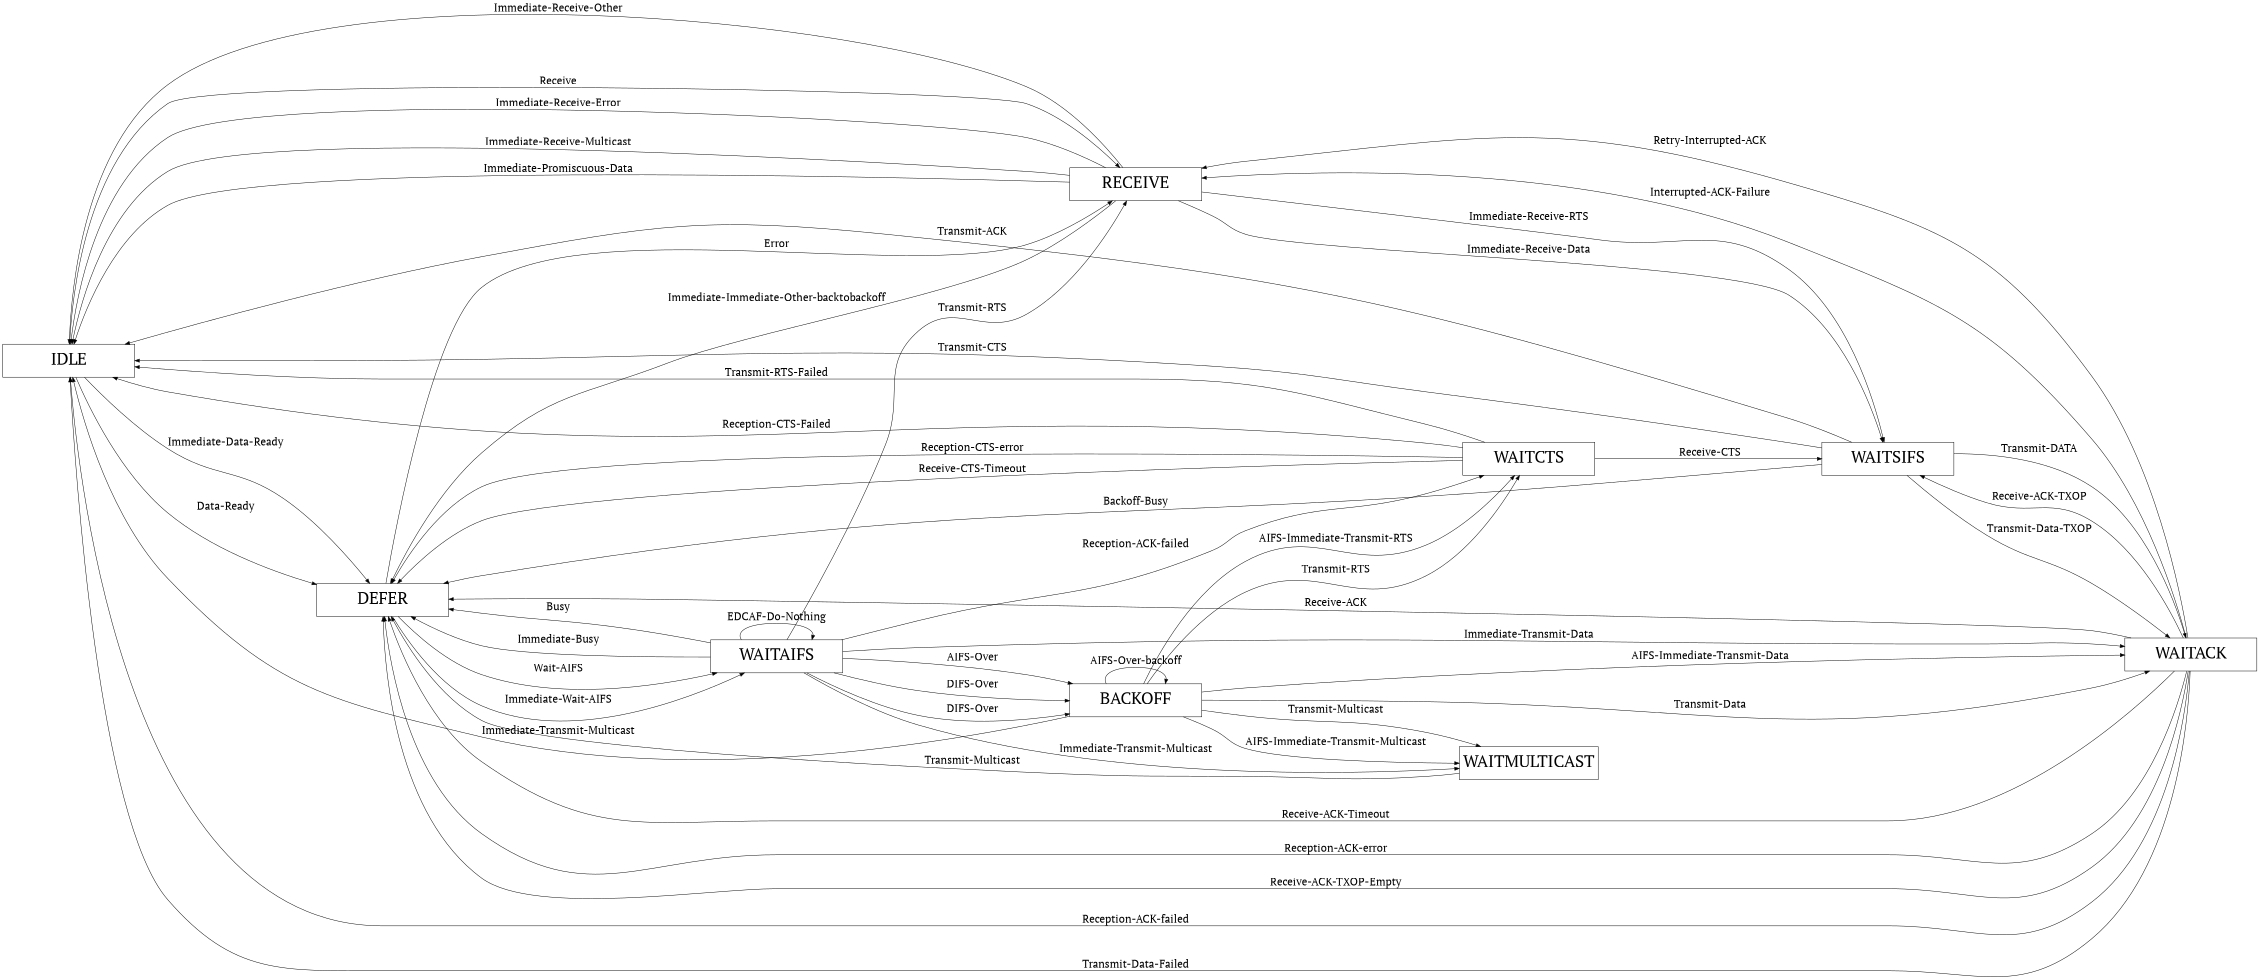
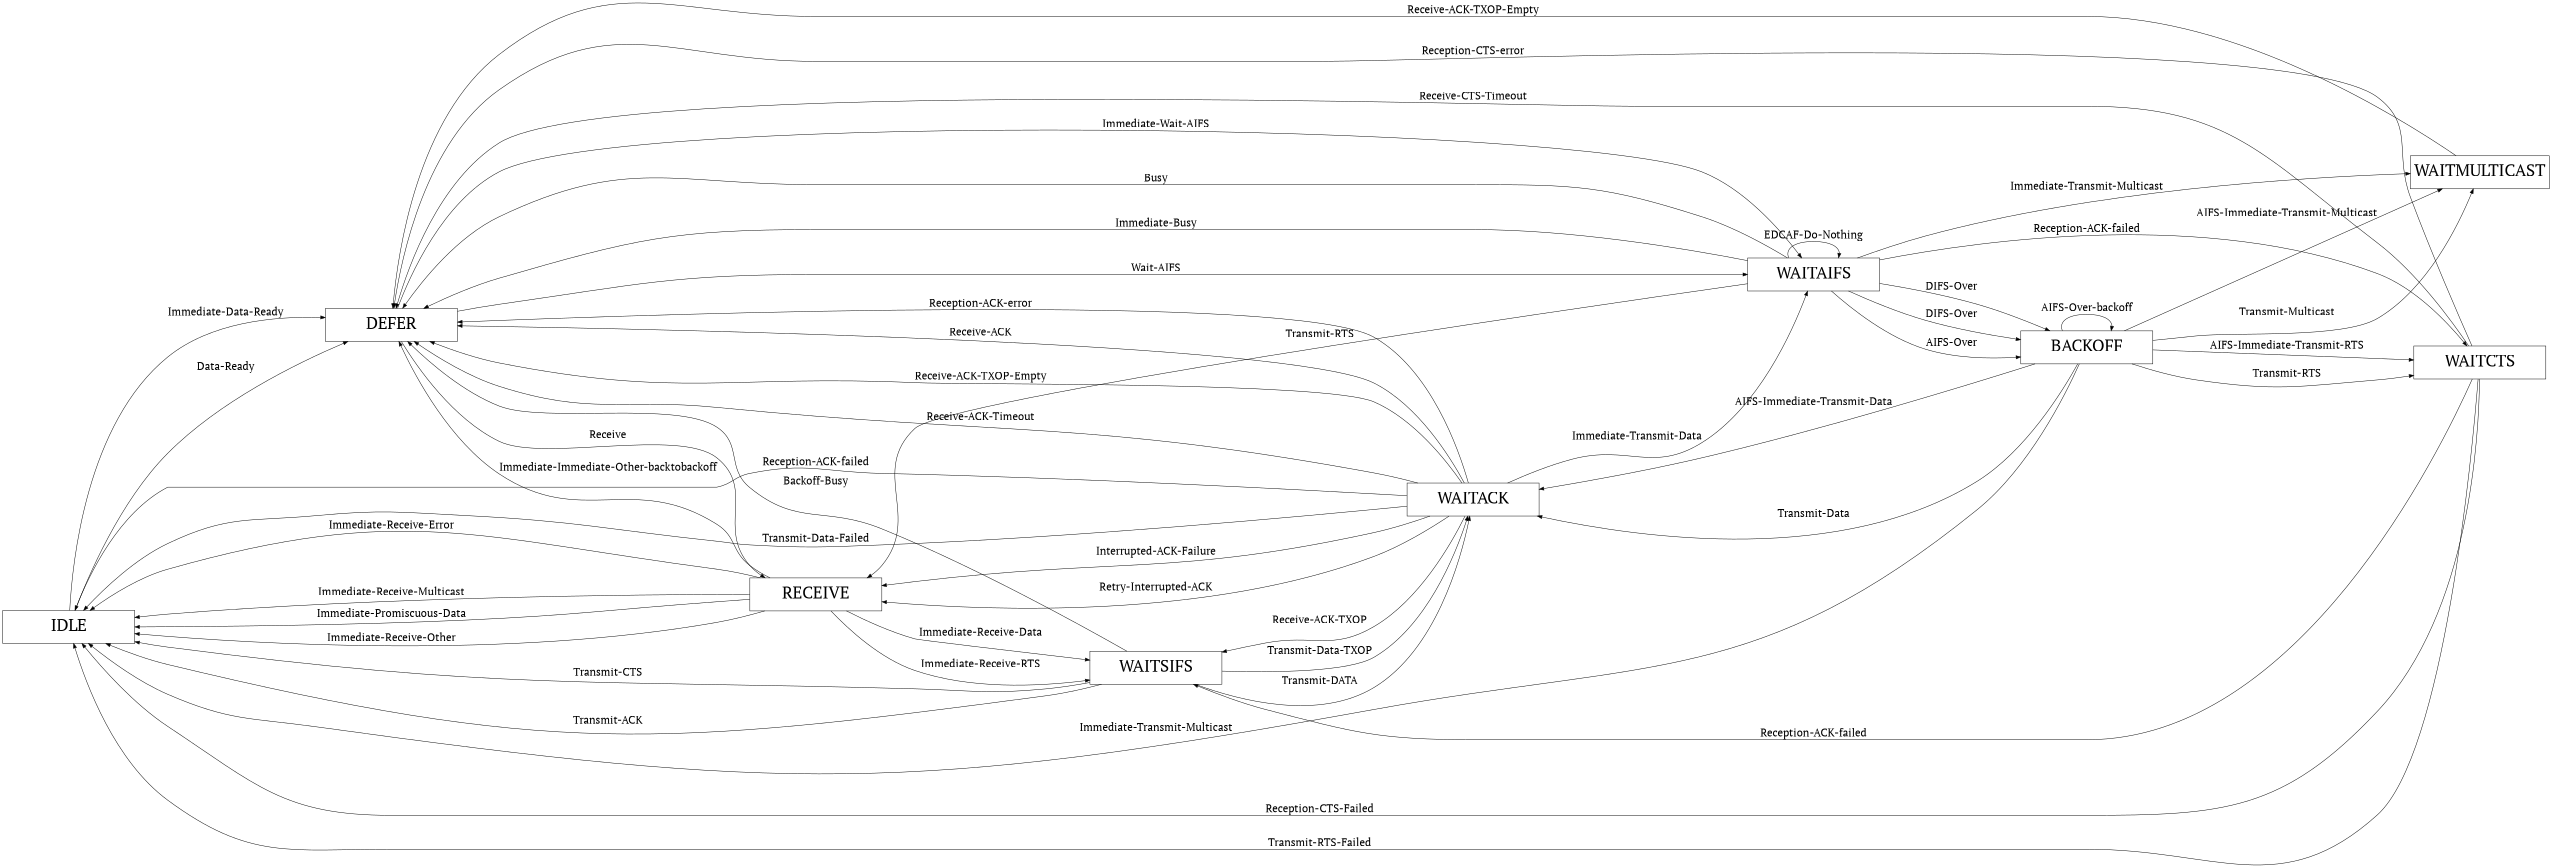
  digraph {
    fontname="PT Serif"
    nodesep=.5
    rankdir=LR
    ranksep=2
    node [fontname="PT Serif" fontsize=36 shape=box]
    edge [fontname="PT Serif" fontsize=24]
    IDLE [height=1 width=4]
    DEFER [height=1 width=4]
    RECEIVE [height=1 width=4]
    WAITAIFS [height=1 width=4]
    WAITSIFS [height=1 width=4]
    BACKOFF [height=1 width=4]
    WAITACK [height=1 width=4]
    WAITMULTICAST [height=1 width=4]
    WAITCTS [height=1 width=4]
    IDLE -> DEFER [label="Data-Ready"]
    IDLE -> DEFER [label="Immediate-Data-Ready"]
-   IDLE -> RECEIVE [label=Receive]
-   DEFER -> RECEIVE [label=Error]
+   DEFER -> RECEIVE [label=Receive]
    DEFER -> WAITAIFS [label="Wait-AIFS"]
    DEFER -> WAITAIFS [label="Immediate-Wait-AIFS"]
    RECEIVE -> IDLE [label="Immediate-Receive-Error"]
    RECEIVE -> IDLE [label="Immediate-Receive-Multicast"]
    RECEIVE -> IDLE [label="Immediate-Promiscuous-Data"]
    RECEIVE -> IDLE [label="Immediate-Receive-Other"]
    RECEIVE -> DEFER [label="Immediate-Immediate-Other-backtobackoff"]
    RECEIVE -> WAITSIFS [label="Immediate-Receive-Data"]
    RECEIVE -> WAITSIFS [label="Immediate-Receive-RTS"]
    WAITAIFS -> DEFER [label=Busy]
    WAITAIFS -> DEFER [label="Immediate-Busy"]
    WAITAIFS -> RECEIVE [label="Transmit-RTS"]
    WAITAIFS -> WAITAIFS [label="EDCAF-Do-Nothing"]
    WAITAIFS -> BACKOFF [label="AIFS-Over"]
    WAITAIFS -> BACKOFF [label="DIFS-Over"]
    WAITAIFS -> BACKOFF [label="DIFS-Over"]
-   WAITAIFS -> WAITACK [label="Immediate-Transmit-Data"]
+   WAITACK -> WAITAIFS [label="Immediate-Transmit-Data"]
    WAITAIFS -> WAITMULTICAST [label="Immediate-Transmit-Multicast"]
    WAITAIFS -> WAITCTS [label="Reception-ACK-failed"]
    WAITSIFS -> IDLE [label="Transmit-CTS"]
    WAITSIFS -> IDLE [label="Transmit-ACK"]
    WAITSIFS -> DEFER [label="Backoff-Busy"]
    WAITSIFS -> WAITACK [label="Transmit-Data-TXOP"]
    WAITSIFS -> WAITACK [label="Transmit-DATA"]
    BACKOFF -> IDLE [label="Immediate-Transmit-Multicast"]
    BACKOFF -> BACKOFF [label="AIFS-Over-backoff"]
    BACKOFF -> WAITACK [label="Transmit-Data"]
    BACKOFF -> WAITACK [label="AIFS-Immediate-Transmit-Data"]
    BACKOFF -> WAITMULTICAST [label="Transmit-Multicast"]
    BACKOFF -> WAITMULTICAST [label="AIFS-Immediate-Transmit-Multicast"]
    BACKOFF -> WAITCTS [label="Transmit-RTS"]
    BACKOFF -> WAITCTS [label="AIFS-Immediate-Transmit-RTS"]
    WAITACK -> IDLE [label="Reception-ACK-failed"]
    WAITACK -> IDLE [label="Transmit-Data-Failed"]
    WAITACK -> DEFER [label="Reception-ACK-error"]
    WAITACK -> DEFER [label="Receive-ACK-TXOP-Empty"]
    WAITACK -> DEFER [label="Receive-ACK"]
    WAITACK -> DEFER [label="Receive-ACK-Timeout"]
    WAITACK -> RECEIVE [label="Interrupted-ACK-Failure"]
    WAITACK -> RECEIVE [label="Retry-Interrupted-ACK"]
    WAITACK -> WAITSIFS [label="Receive-ACK-TXOP"]
-   WAITMULTICAST -> DEFER [label="Transmit-Multicast"]
+   WAITMULTICAST -> DEFER [label="Receive-ACK-TXOP-Empty"]
    WAITCTS -> IDLE [label="Reception-CTS-Failed"]
    WAITCTS -> IDLE [label="Transmit-RTS-Failed"]
    WAITCTS -> DEFER [label="Reception-CTS-error"]
    WAITCTS -> DEFER [label="Receive-CTS-Timeout"]
-   WAITCTS -> WAITSIFS [label="Receive-CTS"]
+   WAITCTS -> WAITSIFS [label="Reception-ACK-failed"]
  }
